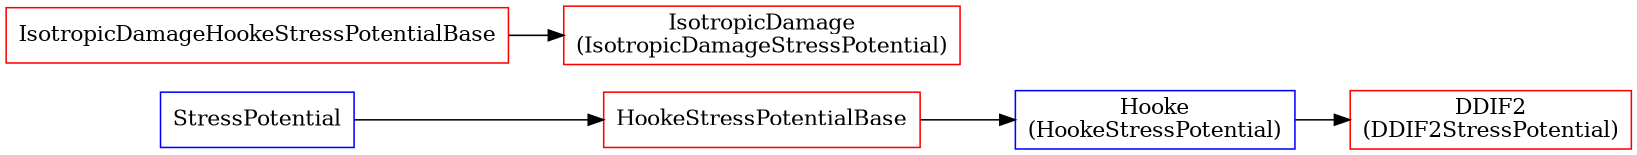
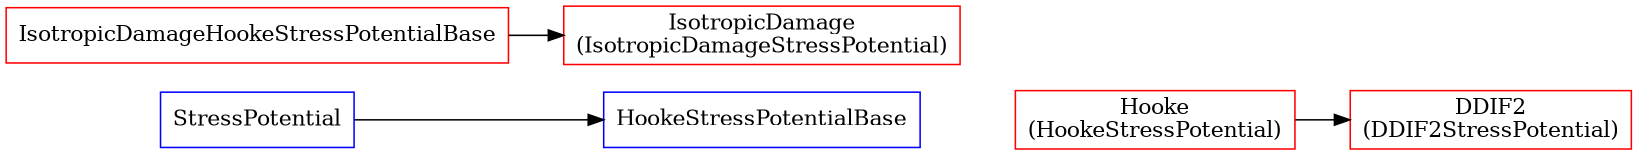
  digraph {
    rankdir=LR
    node [color=red shape=box]
-   "Hooke\n(HookeStressPotential)" [color=blue]
+   "Hooke\n(HookeStressPotential)"
    "DDIF2\n(DDIF2StressPotential)"
    StressPotential [color=blue]
-   HookeStressPotentialBase
+   HookeStressPotentialBase [color=blue]
    IsotropicDamageHookeStressPotentialBase
    "IsotropicDamage\n(IsotropicDamageStressPotential)"
    "Hooke\n(HookeStressPotential)" -> "DDIF2\n(DDIF2StressPotential)"
    StressPotential -> HookeStressPotentialBase
-   HookeStressPotentialBase -> "Hooke\n(HookeStressPotential)"
    IsotropicDamageHookeStressPotentialBase -> "IsotropicDamage\n(IsotropicDamageStressPotential)"
  }
